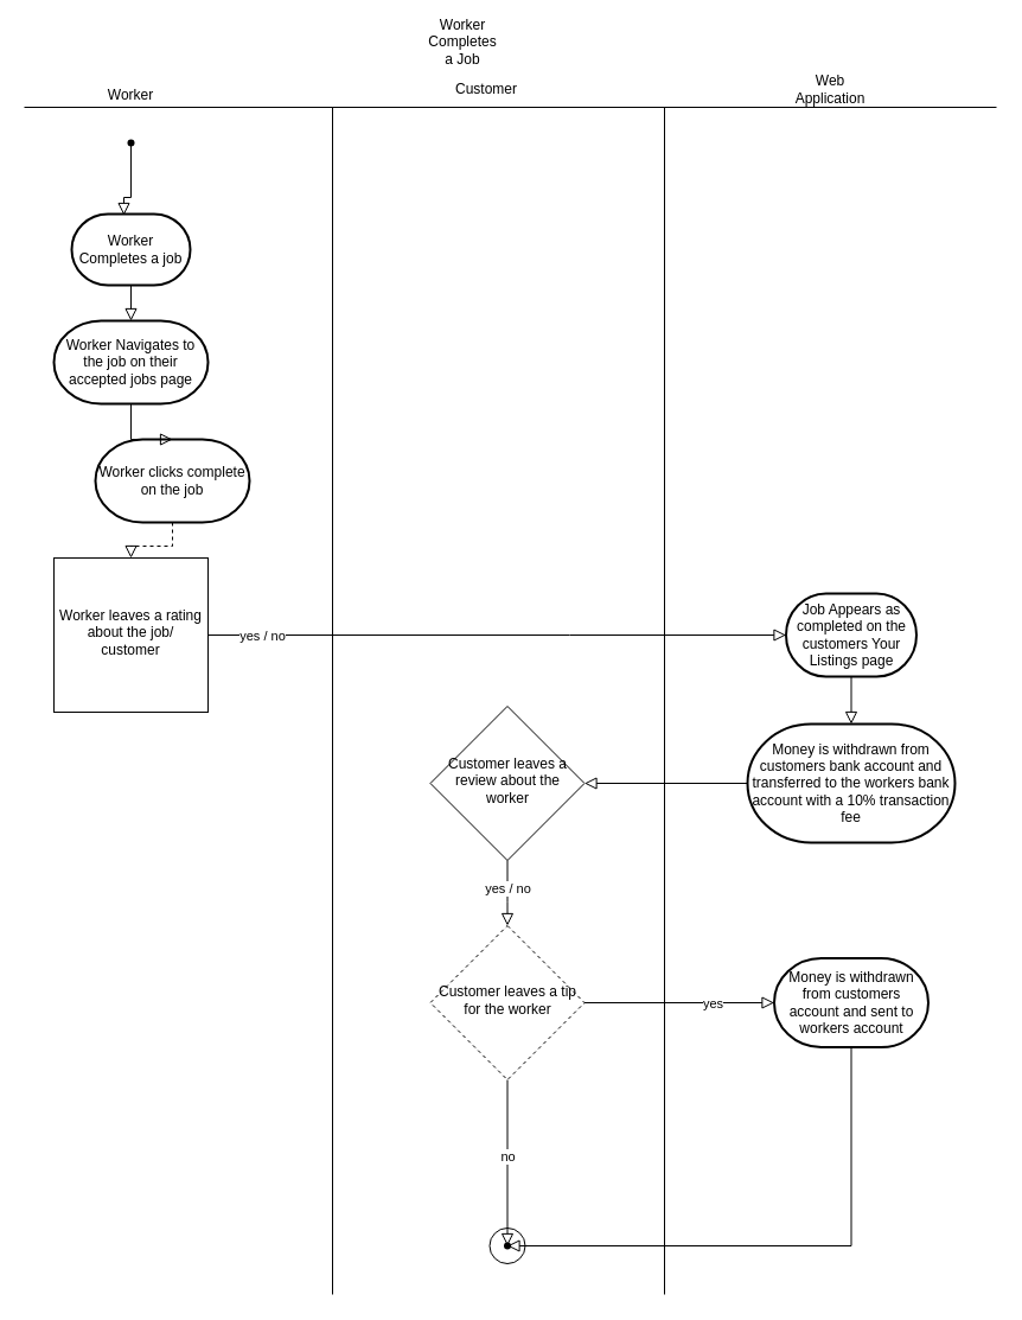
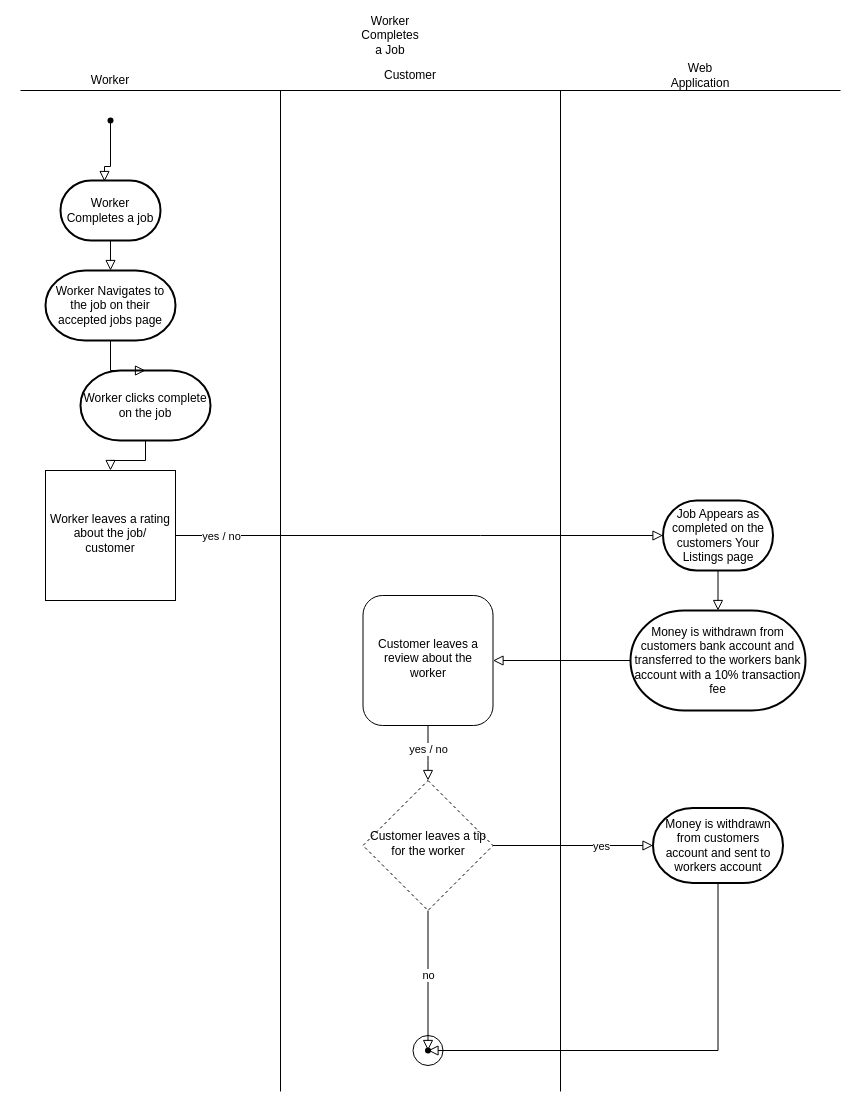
  <mxCell id="0" />
  <mxCell id="1" parent="0" />
  <mxCell id="2" value="" style="ellipse;whiteSpace=wrap;html=1;aspect=fixed;" parent="1" vertex="1"><mxGeometry x="412.5" y="1035" width="30" height="30" as="geometry" /></mxCell>
  <mxCell id="3" value="Worker Completes a Job" style="text;html=1;strokeColor=none;fillColor=none;align=center;verticalAlign=middle;whiteSpace=wrap;rounded=0;" parent="1" vertex="1"><mxGeometry x="360" y="20" width="60" height="30" as="geometry" /></mxCell>
  <mxCell id="4" value="" style="shape=waypoint;sketch=0;fillStyle=solid;size=6;pointerEvents=1;points=[];fillColor=none;resizable=0;rotatable=0;perimeter=centerPerimeter;snapToPoint=1;" parent="1" vertex="1"><mxGeometry x="90" y="100" width="40" height="40" as="geometry" /></mxCell>
  <mxCell id="5" value="Worker Completes a job" style="strokeWidth=2;html=1;shape=mxgraph.flowchart.terminator;whiteSpace=wrap;" parent="1" vertex="1"><mxGeometry x="60" y="180" width="100" height="60" as="geometry" /></mxCell>
  <mxCell id="6" value="Worker Navigates to the job on their accepted jobs page" style="strokeWidth=2;html=1;shape=mxgraph.flowchart.terminator;whiteSpace=wrap;" parent="1" vertex="1"><mxGeometry x="45" y="270" width="130" height="70" as="geometry" /></mxCell>
  <mxCell id="7" value="Worker leaves a rating about the job/ customer" style="whiteSpace=wrap;html=1;shadow=0;fontFamily=Helvetica;fontSize=12;align=center;strokeWidth=1;spacing=6;spacingTop=-4;rounded=0;" parent="1" vertex="1"><mxGeometry x="45" y="470" width="130" height="130" as="geometry" /></mxCell>
  <mxCell id="8" value="Job Appears as completed on the customers Your Listings page" style="strokeWidth=2;html=1;shape=mxgraph.flowchart.terminator;whiteSpace=wrap;" parent="1" vertex="1"><mxGeometry x="662.5" y="500" width="110" height="70" as="geometry" /></mxCell>
  <mxCell id="9" value="Money is withdrawn from customers bank account and transferred to the workers bank account with a 10% transaction fee" style="strokeWidth=2;html=1;shape=mxgraph.flowchart.terminator;whiteSpace=wrap;" parent="1" vertex="1"><mxGeometry x="630" y="610" width="175" height="100" as="geometry" /></mxCell>
- <mxCell id="10" value="Customer leaves a review about the worker" style="rhombus;whiteSpace=wrap;html=1;shadow=0;fontFamily=Helvetica;fontSize=12;align=center;strokeWidth=1;spacing=6;spacingTop=-4;" parent="1" vertex="1"><mxGeometry x="362.5" y="595" width="130" height="130" as="geometry" /></mxCell>
+ <mxCell id="10" value="Customer leaves a review about the worker" style="whiteSpace=wrap;html=1;shadow=0;fontFamily=Helvetica;fontSize=12;align=center;strokeWidth=1;spacing=6;spacingTop=-4;rounded=1;" parent="1" vertex="1"><mxGeometry x="362.5" y="595" width="130" height="130" as="geometry" /></mxCell>
  <mxCell id="11" value="Customer leaves a tip for the worker" style="rhombus;whiteSpace=wrap;html=1;shadow=0;fontFamily=Helvetica;fontSize=12;align=center;strokeWidth=1;spacing=6;spacingTop=-4;dashed=1;" parent="1" vertex="1"><mxGeometry x="362.5" y="780" width="130" height="130" as="geometry" /></mxCell>
  <mxCell id="12" value="Money is withdrawn from customers account and sent to workers account" style="strokeWidth=2;html=1;shape=mxgraph.flowchart.terminator;whiteSpace=wrap;" parent="1" vertex="1"><mxGeometry x="652.5" y="807.5" width="130" height="75" as="geometry" /></mxCell>
  <mxCell id="13" value="" style="shape=waypoint;sketch=0;fillStyle=solid;size=6;pointerEvents=1;points=[];fillColor=none;resizable=0;rotatable=0;perimeter=centerPerimeter;snapToPoint=1;" parent="1" vertex="1"><mxGeometry x="407.5" y="1030" width="40" height="40" as="geometry" /></mxCell>
  <mxCell id="14" value="Worker" style="text;html=1;strokeColor=none;fillColor=none;align=center;verticalAlign=middle;whiteSpace=wrap;rounded=0;" vertex="1" parent="1"><mxGeometry x="80" y="65" width="60" height="30" as="geometry" /></mxCell>
  <mxCell id="15" value="Customer" style="text;html=1;strokeColor=none;fillColor=none;align=center;verticalAlign=middle;whiteSpace=wrap;rounded=0;" vertex="1" parent="1"><mxGeometry x="380" y="60" width="60" height="30" as="geometry" /></mxCell>
  <mxCell id="16" value="Web Application" style="text;html=1;strokeColor=none;fillColor=none;align=center;verticalAlign=middle;whiteSpace=wrap;rounded=0;" vertex="1" parent="1"><mxGeometry x="670" y="60" width="60" height="30" as="geometry" /></mxCell>
  <mxCell id="17" value="" style="endArrow=none;html=1;rounded=0;" edge="1" parent="1"><mxGeometry width="50" height="50" relative="1" as="geometry"><mxPoint x="20" y="90" as="sourcePoint" /><mxPoint x="840" y="90" as="targetPoint" /></mxGeometry></mxCell>
  <mxCell id="18" value="" style="endArrow=none;html=1;rounded=0;" edge="1" parent="1"><mxGeometry width="50" height="50" relative="1" as="geometry"><mxPoint x="280" y="90" as="sourcePoint" /><mxPoint x="280" y="1091" as="targetPoint" /></mxGeometry></mxCell>
  <mxCell id="19" value="" style="endArrow=none;html=1;rounded=0;" edge="1" parent="1"><mxGeometry width="50" height="50" relative="1" as="geometry"><mxPoint x="560" y="1091" as="sourcePoint" /><mxPoint x="560" y="90" as="targetPoint" /></mxGeometry></mxCell>
  <mxCell id="20" value="Worker clicks complete on the job" style="strokeWidth=2;html=1;shape=mxgraph.flowchart.terminator;whiteSpace=wrap;" vertex="1" parent="1"><mxGeometry x="80" y="370" width="130" height="70" as="geometry" /></mxCell>
  <mxCell id="21" value="" style="rounded=0;html=1;jettySize=auto;orthogonalLoop=1;fontSize=11;endArrow=block;endFill=0;endSize=8;strokeWidth=1;shadow=0;labelBackgroundColor=none;edgeStyle=orthogonalEdgeStyle;exitX=0.55;exitY=0.6;exitDx=0;exitDy=0;exitPerimeter=0;entryX=0.44;entryY=0.017;entryDx=0;entryDy=0;entryPerimeter=0;" edge="1" parent="1" source="4" target="5"><mxGeometry relative="1" as="geometry"><mxPoint x="120" y="120" as="sourcePoint" /><mxPoint x="110" y="170" as="targetPoint" /><Array as="points"><mxPoint x="110" y="166" /><mxPoint x="104" y="166" /></Array></mxGeometry></mxCell>
  <mxCell id="22" value="" style="rounded=0;html=1;jettySize=auto;orthogonalLoop=1;fontSize=11;endArrow=block;endFill=0;endSize=8;strokeWidth=1;shadow=0;labelBackgroundColor=none;edgeStyle=orthogonalEdgeStyle;entryX=0.5;entryY=0;entryDx=0;entryDy=0;entryPerimeter=0;" edge="1" parent="1" source="5" target="6"><mxGeometry relative="1" as="geometry"><mxPoint x="130" y="130" as="sourcePoint" /><mxPoint x="130" y="200" as="targetPoint" /><Array as="points" /></mxGeometry></mxCell>
  <mxCell id="23" value="" style="rounded=0;html=1;jettySize=auto;orthogonalLoop=1;fontSize=11;endArrow=block;endFill=0;endSize=8;strokeWidth=1;shadow=0;labelBackgroundColor=none;edgeStyle=orthogonalEdgeStyle;exitX=0.5;exitY=1;exitDx=0;exitDy=0;exitPerimeter=0;entryX=0.5;entryY=0;entryDx=0;entryDy=0;entryPerimeter=0;" edge="1" parent="1" source="6" target="20"><mxGeometry relative="1" as="geometry"><mxPoint x="140" y="140" as="sourcePoint" /><mxPoint x="110" y="370" as="targetPoint" /><Array as="points"><mxPoint x="110" y="370" /><mxPoint x="110" y="370" /></Array></mxGeometry></mxCell>
- <mxCell id="24" value="" style="rounded=0;html=1;jettySize=auto;orthogonalLoop=1;fontSize=11;endArrow=block;endFill=0;endSize=8;strokeWidth=1;shadow=0;labelBackgroundColor=none;edgeStyle=orthogonalEdgeStyle;exitX=0.5;exitY=1;exitDx=0;exitDy=0;exitPerimeter=0;entryX=0.5;entryY=0;entryDx=0;entryDy=0;dashed=1;" edge="1" parent="1" source="20" target="7"><mxGeometry relative="1" as="geometry"><mxPoint x="150" y="150" as="sourcePoint" /><mxPoint x="150" y="220" as="targetPoint" /><Array as="points" /></mxGeometry></mxCell>
+ <mxCell id="24" value="" style="rounded=0;html=1;jettySize=auto;orthogonalLoop=1;fontSize=11;endArrow=block;endFill=0;endSize=8;strokeWidth=1;shadow=0;labelBackgroundColor=none;edgeStyle=orthogonalEdgeStyle;exitX=0.5;exitY=1;exitDx=0;exitDy=0;exitPerimeter=0;entryX=0.5;entryY=0;entryDx=0;entryDy=0;" edge="1" parent="1" source="20" target="7"><mxGeometry relative="1" as="geometry"><mxPoint x="150" y="150" as="sourcePoint" /><mxPoint x="150" y="220" as="targetPoint" /><Array as="points" /></mxGeometry></mxCell>
  <mxCell id="25" value="" style="rounded=0;html=1;jettySize=auto;orthogonalLoop=1;fontSize=11;endArrow=block;endFill=0;endSize=8;strokeWidth=1;shadow=0;labelBackgroundColor=none;edgeStyle=orthogonalEdgeStyle;exitX=1;exitY=0.5;exitDx=0;exitDy=0;entryX=0;entryY=0.5;entryDx=0;entryDy=0;entryPerimeter=0;" edge="1" parent="1" source="7" target="8"><mxGeometry relative="1" as="geometry"><mxPoint x="160" y="160" as="sourcePoint" /><mxPoint x="160" y="230" as="targetPoint" /><Array as="points"><mxPoint x="480" y="535" /><mxPoint x="480" y="535" /></Array></mxGeometry></mxCell>
  <mxCell id="26" value="yes / no" style="edgeLabel;html=1;align=center;verticalAlign=middle;resizable=0;points=[];" vertex="1" connectable="0" parent="25"><mxGeometry x="-0.901" y="-1" relative="1" as="geometry"><mxPoint x="21" y="-1" as="offset" /></mxGeometry></mxCell>
  <mxCell id="27" value="" style="rounded=0;html=1;jettySize=auto;orthogonalLoop=1;fontSize=11;endArrow=block;endFill=0;endSize=8;strokeWidth=1;shadow=0;labelBackgroundColor=none;edgeStyle=orthogonalEdgeStyle;exitX=0.5;exitY=1;exitDx=0;exitDy=0;exitPerimeter=0;entryX=0.5;entryY=0;entryDx=0;entryDy=0;entryPerimeter=0;" edge="1" parent="1" source="8" target="9"><mxGeometry relative="1" as="geometry"><mxPoint x="170" y="170" as="sourcePoint" /><mxPoint x="170" y="240" as="targetPoint" /><Array as="points" /></mxGeometry></mxCell>
  <mxCell id="28" value="" style="rounded=0;html=1;jettySize=auto;orthogonalLoop=1;fontSize=11;endArrow=block;endFill=0;endSize=8;strokeWidth=1;shadow=0;labelBackgroundColor=none;edgeStyle=orthogonalEdgeStyle;exitX=0;exitY=0.5;exitDx=0;exitDy=0;exitPerimeter=0;entryX=1;entryY=0.5;entryDx=0;entryDy=0;" edge="1" parent="1" source="9" target="10"><mxGeometry relative="1" as="geometry"><mxPoint x="180" y="180" as="sourcePoint" /><mxPoint x="520" y="660" as="targetPoint" /><Array as="points" /></mxGeometry></mxCell>
  <mxCell id="29" value="" style="rounded=0;html=1;jettySize=auto;orthogonalLoop=1;fontSize=11;endArrow=block;endFill=0;endSize=8;strokeWidth=1;shadow=0;labelBackgroundColor=none;edgeStyle=orthogonalEdgeStyle;exitX=0.5;exitY=1;exitDx=0;exitDy=0;entryX=0.5;entryY=0;entryDx=0;entryDy=0;" edge="1" parent="1" source="10" target="11"><mxGeometry relative="1" as="geometry"><mxPoint x="640" y="670" as="sourcePoint" /><mxPoint x="502.5" y="670" as="targetPoint" /><Array as="points"><mxPoint x="428" y="760" /><mxPoint x="428" y="760" /></Array></mxGeometry></mxCell>
  <mxCell id="30" value="yes / no" style="edgeLabel;html=1;align=center;verticalAlign=middle;resizable=0;points=[];" vertex="1" connectable="0" parent="29"><mxGeometry x="-0.164" relative="1" as="geometry"><mxPoint as="offset" /></mxGeometry></mxCell>
  <mxCell id="31" value="" style="rounded=0;html=1;jettySize=auto;orthogonalLoop=1;fontSize=11;endArrow=block;endFill=0;endSize=8;strokeWidth=1;shadow=0;labelBackgroundColor=none;edgeStyle=orthogonalEdgeStyle;exitX=1;exitY=0.5;exitDx=0;exitDy=0;entryX=0;entryY=0.5;entryDx=0;entryDy=0;entryPerimeter=0;" edge="1" parent="1" source="11" target="12"><mxGeometry relative="1" as="geometry"><mxPoint x="650" y="680" as="sourcePoint" /><mxPoint x="512.5" y="680" as="targetPoint" /><Array as="points" /></mxGeometry></mxCell>
  <mxCell id="32" value="yes" style="edgeLabel;html=1;align=center;verticalAlign=middle;resizable=0;points=[];" vertex="1" connectable="0" parent="31"><mxGeometry x="0.356" relative="1" as="geometry"><mxPoint as="offset" /></mxGeometry></mxCell>
  <mxCell id="33" value="" style="rounded=0;html=1;jettySize=auto;orthogonalLoop=1;fontSize=11;endArrow=block;endFill=0;endSize=8;strokeWidth=1;shadow=0;labelBackgroundColor=none;edgeStyle=orthogonalEdgeStyle;exitX=0.5;exitY=1;exitDx=0;exitDy=0;entryX=0.55;entryY=0.375;entryDx=0;entryDy=0;entryPerimeter=0;" edge="1" parent="1" source="11" target="13"><mxGeometry relative="1" as="geometry"><mxPoint x="660" y="690" as="sourcePoint" /><mxPoint x="522.5" y="690" as="targetPoint" /><Array as="points" /></mxGeometry></mxCell>
  <mxCell id="34" value="no" style="edgeLabel;html=1;align=center;verticalAlign=middle;resizable=0;points=[];" vertex="1" connectable="0" parent="33"><mxGeometry x="-0.086" relative="1" as="geometry"><mxPoint as="offset" /></mxGeometry></mxCell>
  <mxCell id="35" value="" style="rounded=0;html=1;jettySize=auto;orthogonalLoop=1;fontSize=11;endArrow=block;endFill=0;endSize=8;strokeWidth=1;shadow=0;labelBackgroundColor=none;edgeStyle=orthogonalEdgeStyle;exitX=0.5;exitY=1;exitDx=0;exitDy=0;exitPerimeter=0;entryX=1.113;entryY=0.6;entryDx=0;entryDy=0;entryPerimeter=0;" edge="1" parent="1" source="12" target="13"><mxGeometry relative="1" as="geometry"><mxPoint x="670" y="700" as="sourcePoint" /><mxPoint x="430" y="1050" as="targetPoint" /><Array as="points"><mxPoint x="718" y="1050" /></Array></mxGeometry></mxCell>
